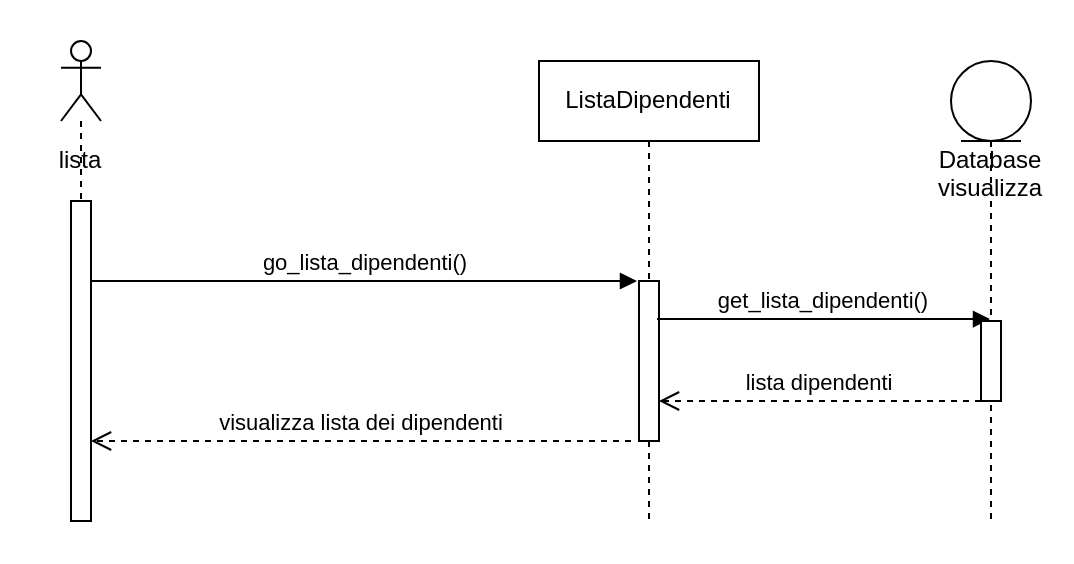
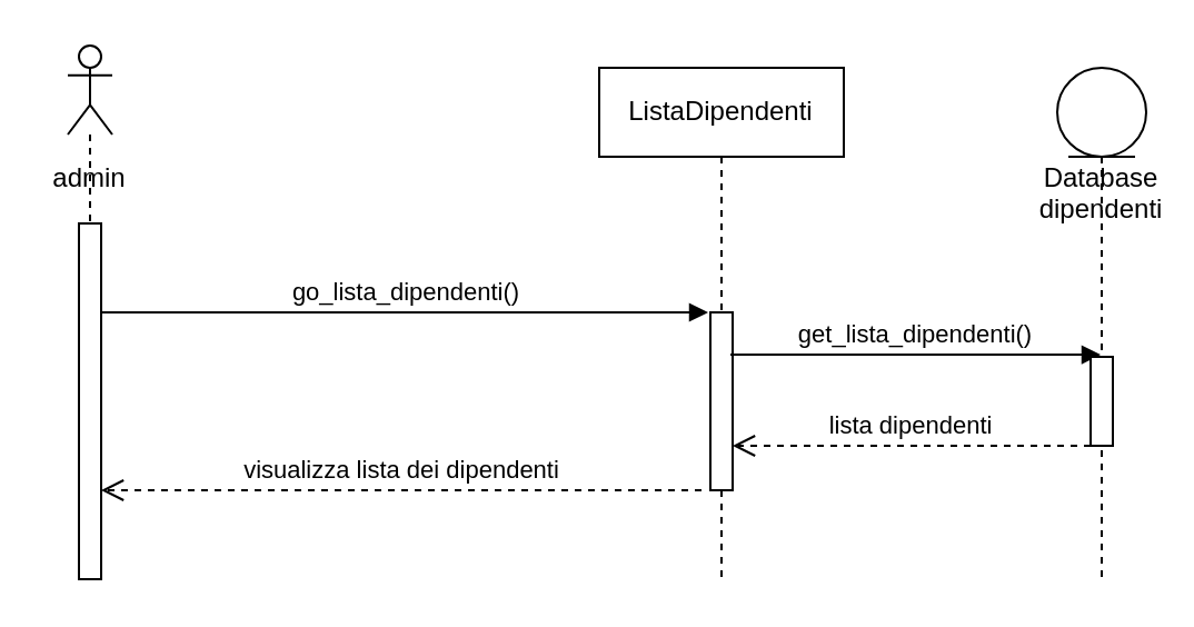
  <mxCell id="0" />
  <mxCell id="1" parent="0" />
  <mxCell id="2" value="" style="shape=umlLifeline;participant=umlActor;perimeter=lifelinePerimeter;whiteSpace=wrap;html=1;container=1;collapsible=0;recursiveResize=0;verticalAlign=top;spacingTop=36;outlineConnect=0;" parent="1" vertex="1"><mxGeometry x="30" y="20" width="20" height="90" as="geometry" /></mxCell>
  <mxCell id="3" value="" style="html=1;points=[];perimeter=orthogonalPerimeter;" parent="1" vertex="1"><mxGeometry x="35" y="100" width="10" height="160" as="geometry" /></mxCell>
- <mxCell id="4" value="lista" style="text;html=1;strokeColor=none;fillColor=none;align=center;verticalAlign=middle;whiteSpace=wrap;rounded=0;" parent="1" vertex="1"><mxGeometry x="20" y="70" width="40" height="20" as="geometry" /></mxCell>
+ <mxCell id="4" value="admin" style="text;html=1;strokeColor=none;fillColor=none;align=center;verticalAlign=middle;whiteSpace=wrap;rounded=0;" parent="1" vertex="1"><mxGeometry x="20" y="70" width="40" height="20" as="geometry" /></mxCell>
  <mxCell id="5" value="&lt;div&gt;ListaDipendenti&lt;/div&gt;" style="shape=umlLifeline;perimeter=lifelinePerimeter;whiteSpace=wrap;html=1;container=1;collapsible=0;recursiveResize=0;outlineConnect=0;" parent="1" vertex="1"><mxGeometry x="269" y="30" width="110" height="230" as="geometry" /></mxCell>
  <mxCell id="6" value="" style="html=1;points=[];perimeter=orthogonalPerimeter;" parent="5" vertex="1"><mxGeometry x="50" y="110" width="10" height="80" as="geometry" /></mxCell>
  <mxCell id="7" value="go_lista_dipendenti()" style="html=1;verticalAlign=bottom;endArrow=block;" parent="1" edge="1"><mxGeometry width="80" relative="1" as="geometry"><mxPoint x="45" y="140" as="sourcePoint" /><mxPoint x="318" y="140" as="targetPoint" /></mxGeometry></mxCell>
  <mxCell id="8" value="visualizza lista dei dipendenti" style="html=1;verticalAlign=bottom;endArrow=open;dashed=1;endSize=8;" parent="1" edge="1"><mxGeometry relative="1" as="geometry"><mxPoint x="315" y="220" as="sourcePoint" /><mxPoint x="45" y="220" as="targetPoint" /></mxGeometry></mxCell>
- <mxCell id="9" value="Database visualizza" style="shape=umlLifeline;participant=umlEntity;perimeter=lifelinePerimeter;whiteSpace=wrap;html=1;container=1;collapsible=0;recursiveResize=0;verticalAlign=top;spacingTop=36;outlineConnect=0;" vertex="1" parent="1"><mxGeometry x="475" y="30" width="40" height="230" as="geometry" /></mxCell>
+ <mxCell id="9" value="Database dipendenti" style="shape=umlLifeline;participant=umlEntity;perimeter=lifelinePerimeter;whiteSpace=wrap;html=1;container=1;collapsible=0;recursiveResize=0;verticalAlign=top;spacingTop=36;outlineConnect=0;" vertex="1" parent="1"><mxGeometry x="475" y="30" width="40" height="230" as="geometry" /></mxCell>
  <mxCell id="10" value="get_lista_dipendenti()" style="html=1;verticalAlign=bottom;endArrow=block;exitX=0.9;exitY=0.238;exitDx=0;exitDy=0;exitPerimeter=0;" edge="1" parent="1" source="6" target="9"><mxGeometry width="80" relative="1" as="geometry"><mxPoint x="335" y="160" as="sourcePoint" /><mxPoint x="419" y="160" as="targetPoint" /></mxGeometry></mxCell>
  <mxCell id="11" value="" style="html=1;points=[];perimeter=orthogonalPerimeter;" vertex="1" parent="1"><mxGeometry x="490" y="160" width="10" height="40" as="geometry" /></mxCell>
  <mxCell id="12" value="lista dipendenti" style="html=1;verticalAlign=bottom;endArrow=open;dashed=1;endSize=8;entryX=1;entryY=0.75;entryDx=0;entryDy=0;entryPerimeter=0;" edge="1" parent="1" target="6"><mxGeometry relative="1" as="geometry"><mxPoint x="490" y="200" as="sourcePoint" /><mxPoint x="410" y="200" as="targetPoint" /></mxGeometry></mxCell>
